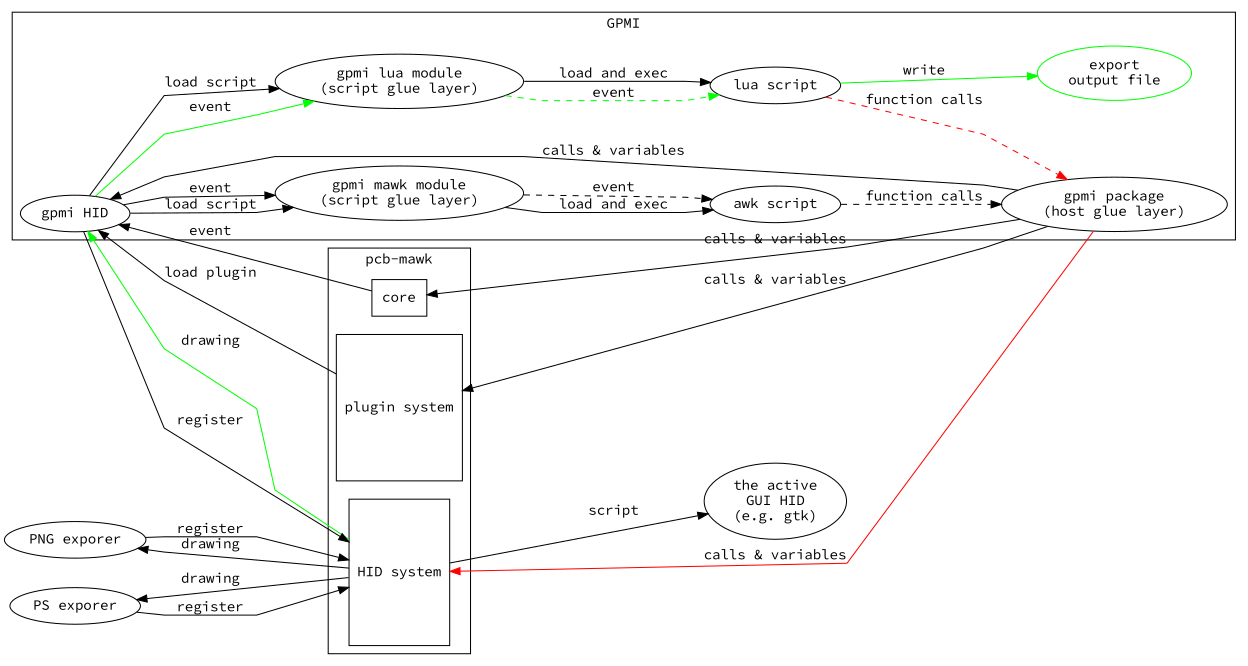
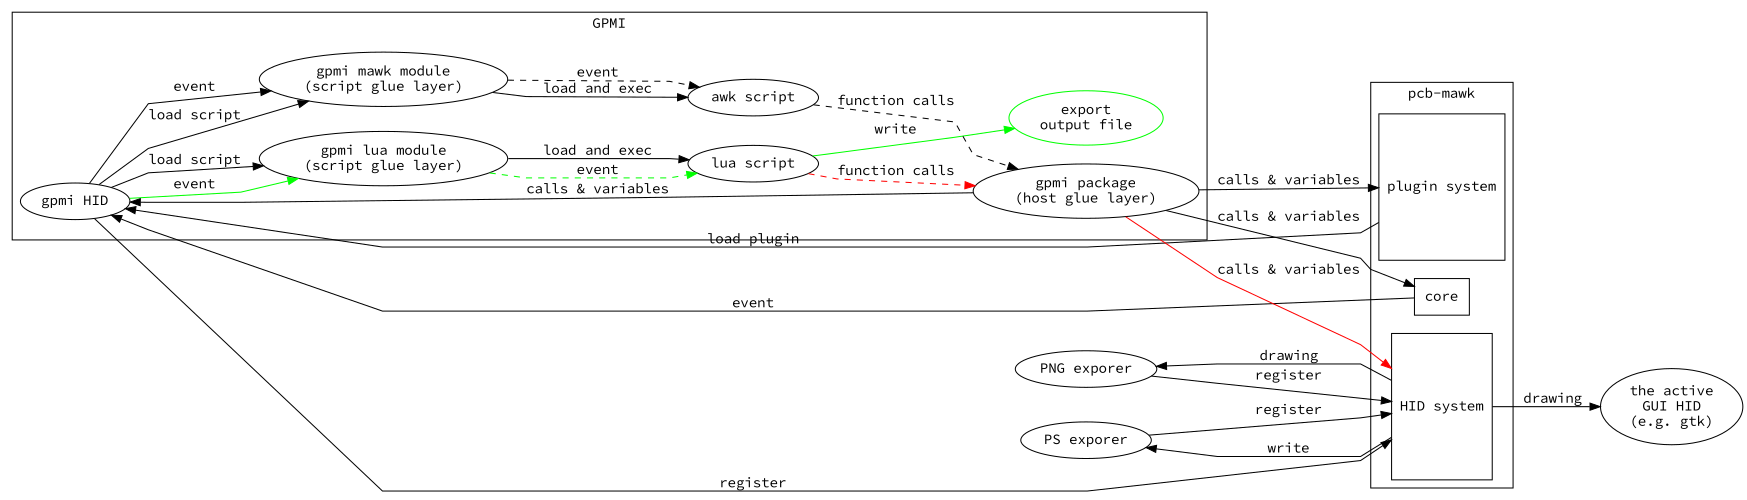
  digraph {
    fontname="Source Code Pro"
    rankdir=LR
    splines=polyline
    node [fontname="Source Code Pro"]
    edge [fontname="Source Code Pro"]
    n1 [label=core shape=box]
    n2 [height=2 label="HID system" shape=box]
    n3 [height=2 label="plugin system" shape=box]
    n4 [label="gpmi HID"]
    n5 [label="gpmi package\n(host glue layer)"]
    n6 [label="gpmi lua module\n(script glue layer)"]
    n7 [label="lua script"]
    n8 [label="gpmi mawk module\n(script glue layer)"]
    n9 [label="awk script"]
    n10 [color=green label="export\noutput file"]
    n11 [label="the active\nGUI HID\n(e.g. gtk)"]
    n12 [label="PS exporer"]
    n13 [label="PNG exporer"]
    subgraph cluster_1 {
      label="pcb-mawk"
      n1
      n2
      n3
    }
    subgraph cluster_2 {
      label=GPMI
      n4
      n5
      n6
      n7
      n8
      n9
      n10
    }
    n1 -> n4 [label=event]
-   n2 -> n4 [color=green label=drawing]
-   n2 -> n11 [label=script]
-   n2 -> n12 [label=drawing]
+   n2 -> n11 [label=drawing]
+   n2 -> n12 [label=write]
    n2 -> n13 [label=drawing]
    n3 -> n4 [label="load plugin"]
    n4 -> n2 [label=register]
    n4 -> n6 [label="load script"]
    n4 -> n6 [color=green label=event]
    n4 -> n8 [label="load script"]
    n4 -> n8 [label=event]
    n5 -> n1 [label="calls & variables"]
    n5 -> n2 [color=red label="calls & variables"]
    n5 -> n3 [label="calls & variables"]
    n5 -> n4 [label="calls & variables"]
    n6 -> n7 [label="load and exec"]
    n6 -> n7 [color=green label=event style=dashed]
    n7 -> n5 [color=red label="function calls" style=dashed]
    n7 -> n10 [color=green label=write]
    n8 -> n9 [label="load and exec"]
    n8 -> n9 [label=event style=dashed]
    n9 -> n5 [label="function calls" style=dashed]
    n12 -> n2 [label=register]
    n13 -> n2 [label=register]
  }
